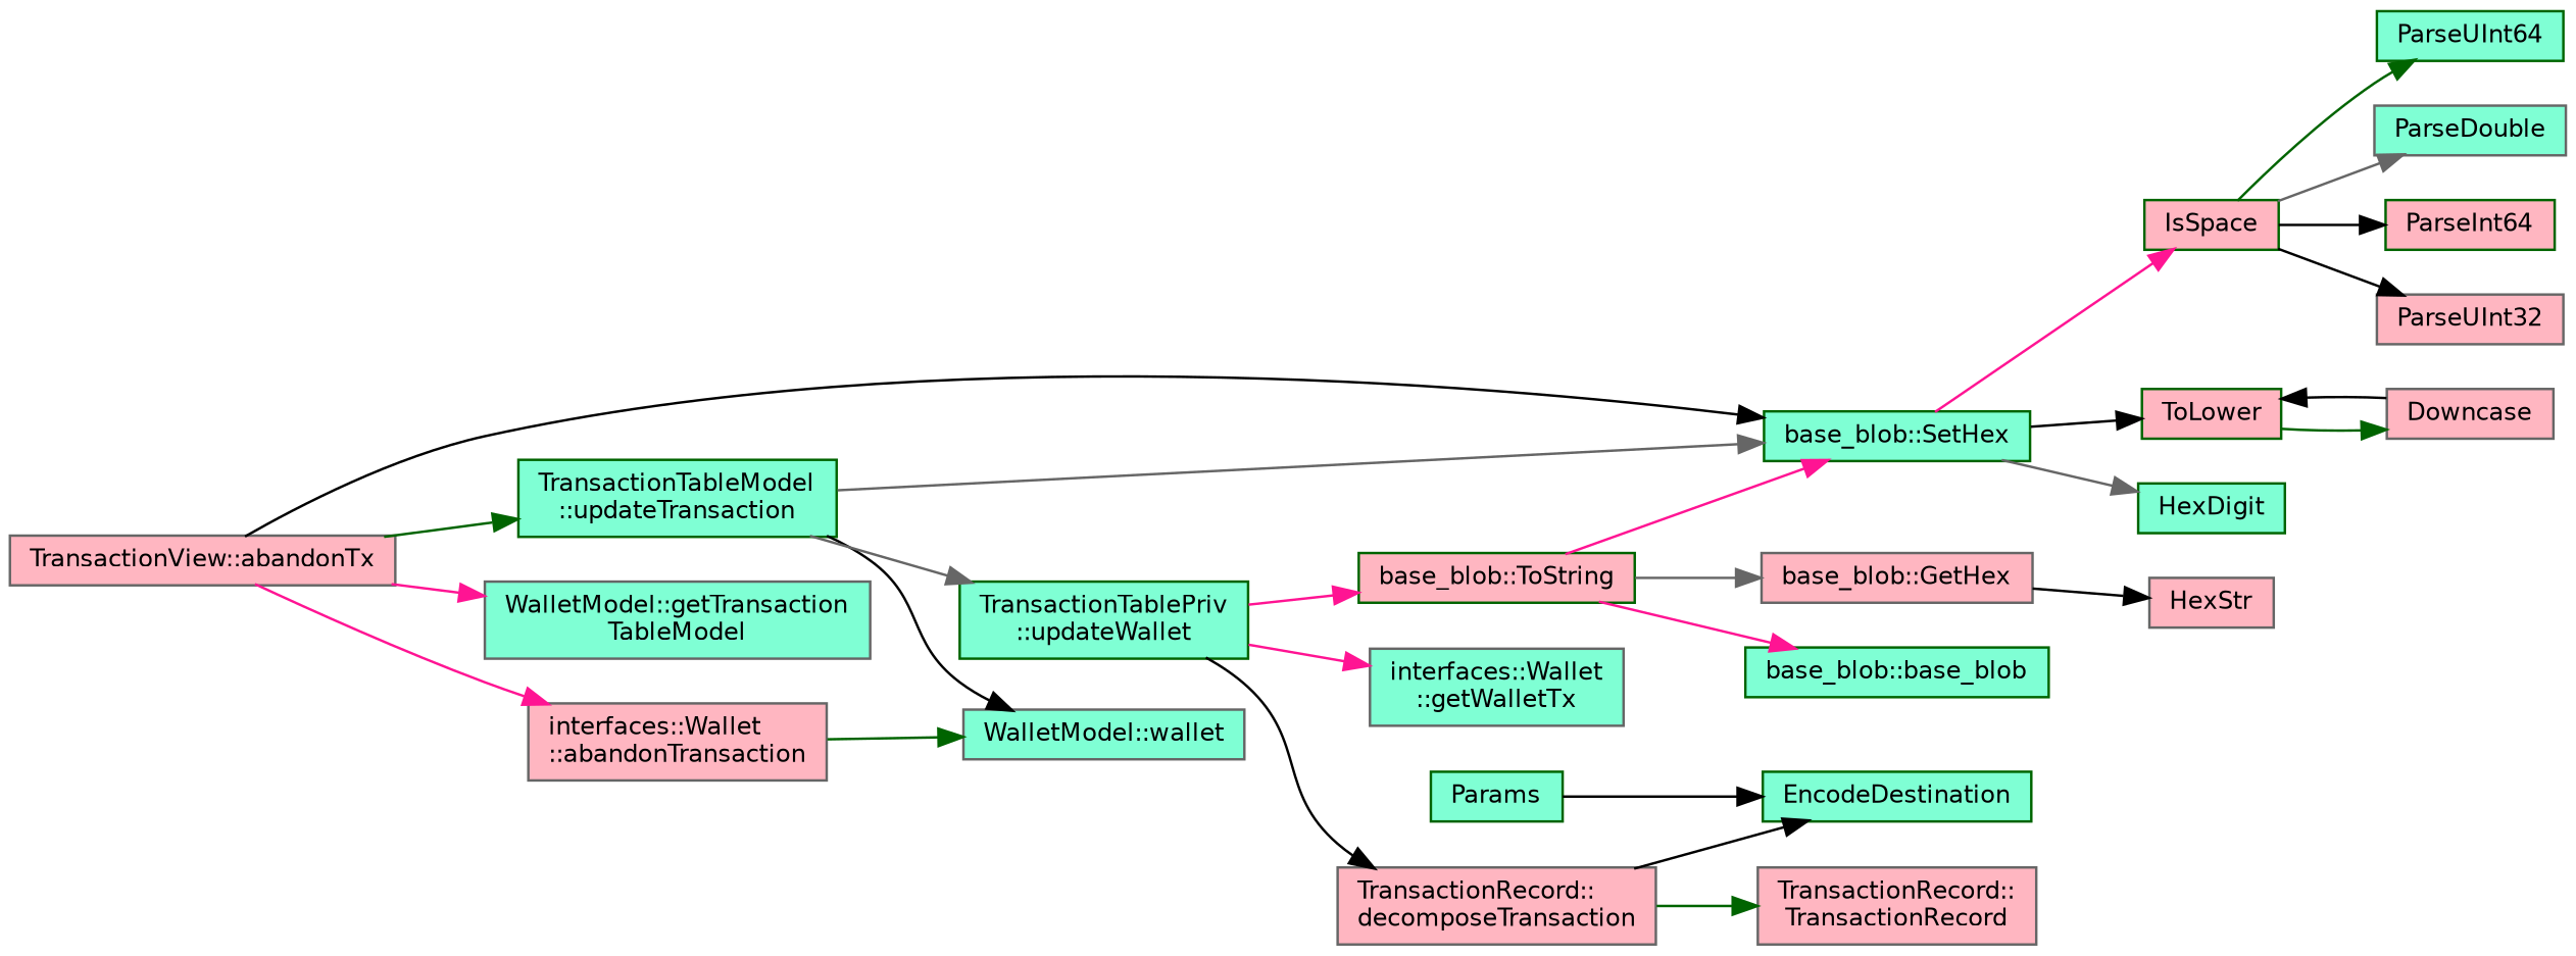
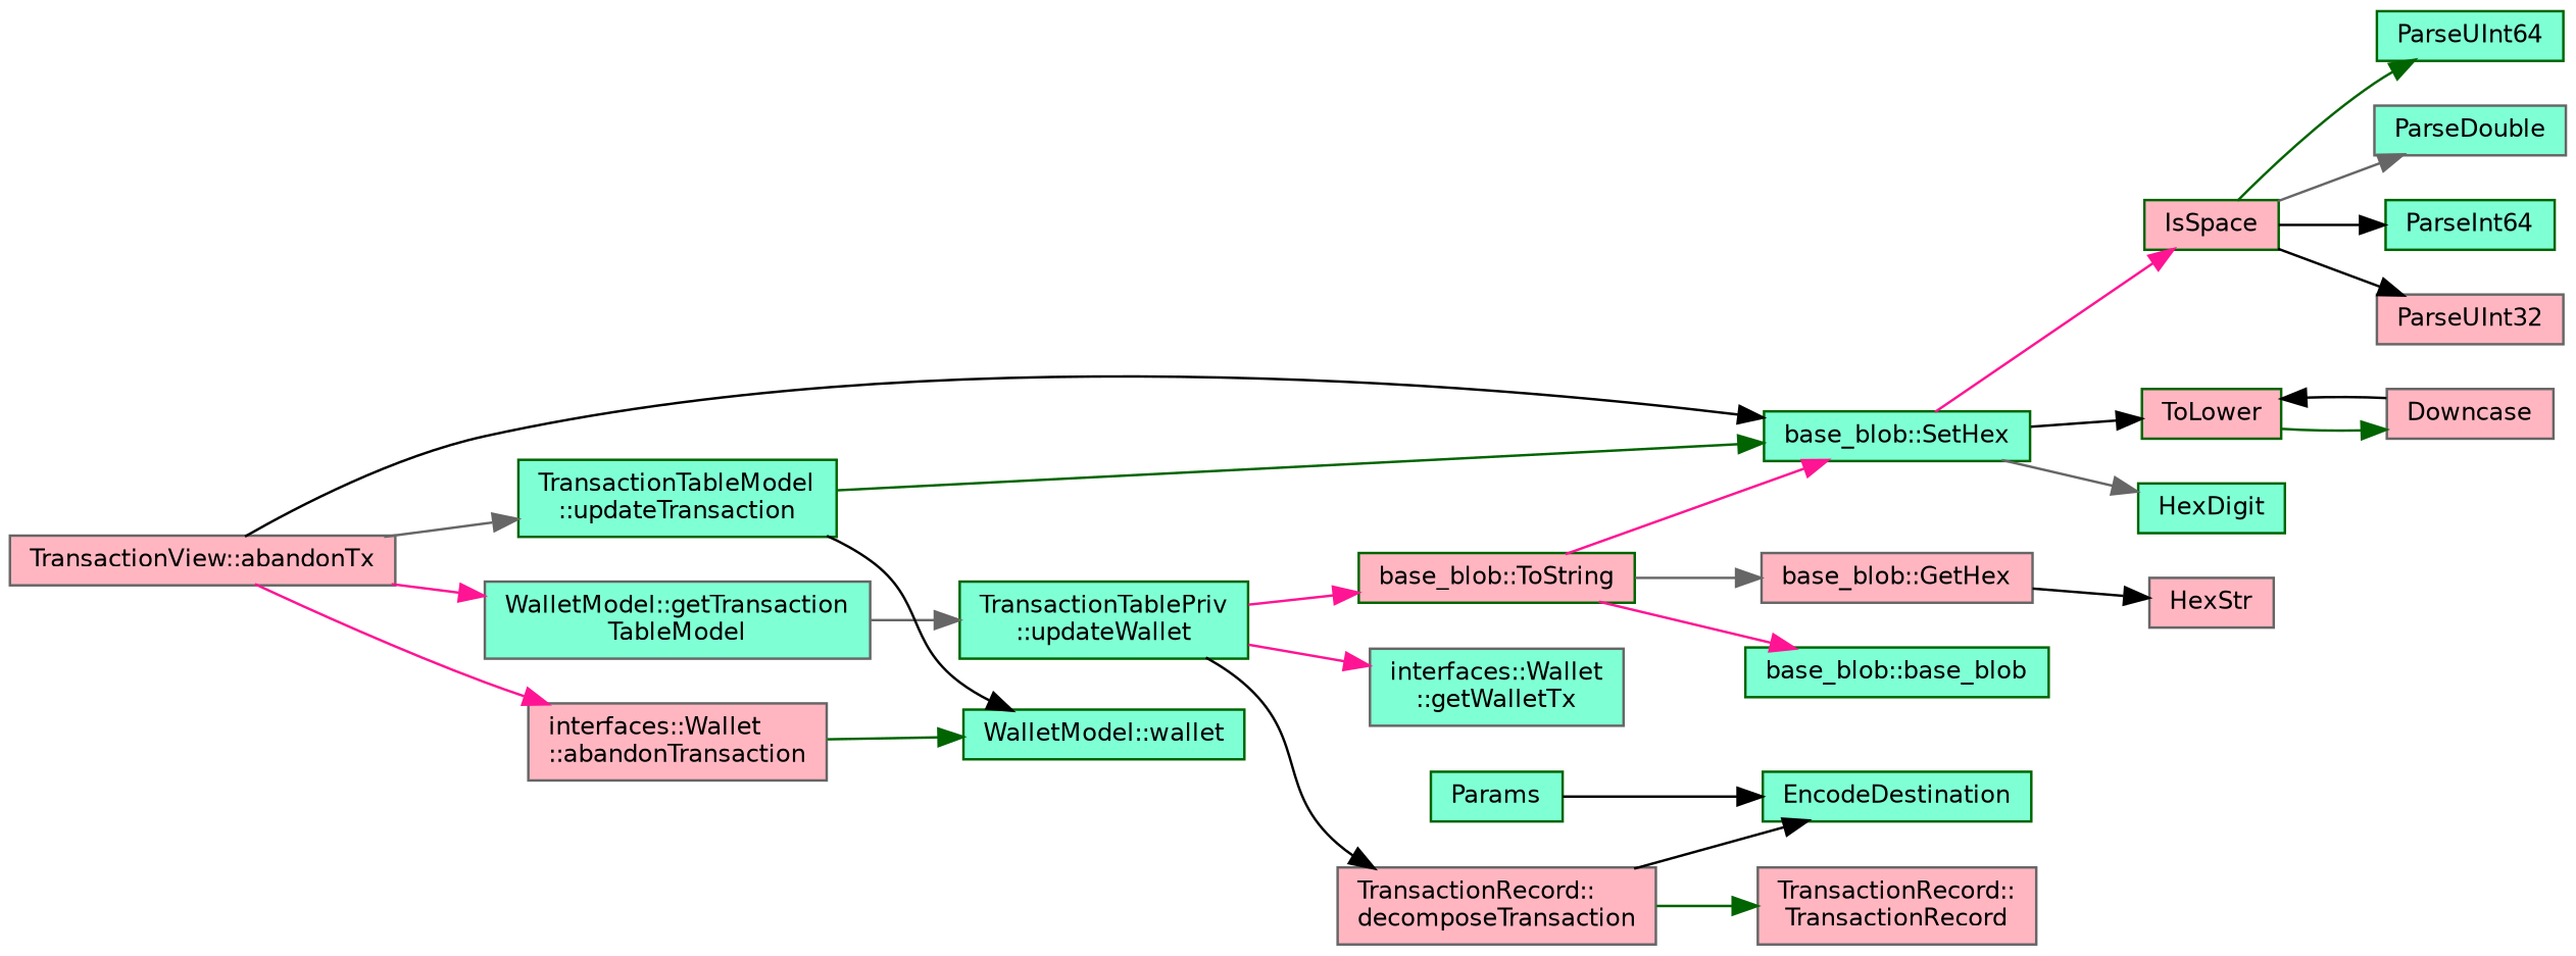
  digraph {
    fontname="DejaVu Sans"
    rankdir=LR
    node [color=darkgreen fillcolor=aquamarine fontname="DejaVu Sans" fontsize=10 shape=record style=filled]
    edge [color=black fontname="DejaVu Sans" fontsize=10 labelfontname=Helvetica labelfontsize=10 style=solid]
    n1 [color=gray40 fillcolor=lightpink fontcolor=black height=0.2 label="TransactionView::abandonTx" width=0.4]
    n2 [height=0.2 label="base_blob::SetHex" width=0.4]
    n3 [color=gray40 fillcolor=lightpink height=0.2 label="interfaces::Wallet\l::abandonTransaction" width=0.4]
    n4 [color=gray40 height=0.2 label="WalletModel::getTransaction\lTableModel" width=0.4]
    n5 [height=0.2 label="TransactionTableModel\l::updateTransaction" width=0.4]
    n6 [fillcolor=lightpink height=0.2 label=IsSpace width=0.4]
    n7 [fillcolor=lightpink height=0.2 label=ToLower width=0.4]
    n8 [height=0.2 label=HexDigit width=0.4]
-   n9 [color=gray40 height=0.2 label="WalletModel::wallet" width=0.4]
+   n9 [height=0.2 label="WalletModel::wallet" width=0.4]
    n10 [height=0.2 label="TransactionTablePriv\l::updateWallet" width=0.4]
-   n11 [fillcolor=lightpink height=0.2 label=ParseInt64 width=0.4]
+   n11 [height=0.2 label=ParseInt64 width=0.4]
    n12 [color=gray40 fillcolor=lightpink height=0.2 label=ParseUInt32 width=0.4]
    n13 [height=0.2 label=ParseUInt64 width=0.4]
    n14 [color=gray40 height=0.2 label=ParseDouble width=0.4]
    n15 [color=gray40 fillcolor=lightpink height=0.2 label=Downcase width=0.4]
    n16 [fillcolor=lightpink height=0.2 label="base_blob::ToString" width=0.4]
    n17 [color=gray40 height=0.2 label="interfaces::Wallet\l::getWalletTx" width=0.4]
    n18 [color=gray40 fillcolor=lightpink height=0.2 label="TransactionRecord::\ldecomposeTransaction" width=0.4]
    n19 [height=0.2 label="base_blob::base_blob" width=0.4]
    n20 [color=gray40 fillcolor=lightpink height=0.2 label="base_blob::GetHex" width=0.4]
    n21 [height=0.2 label=EncodeDestination width=0.4]
    n22 [color=gray40 fillcolor=lightpink height=0.2 label="TransactionRecord::\lTransactionRecord" width=0.4]
    n23 [color=gray40 fillcolor=lightpink height=0.2 label=HexStr width=0.4]
    n24 [height=0.2 label=Params width=0.4]
    n1 -> n2
    n1 -> n3 [color=deeppink]
    n1 -> n4 [color=deeppink]
-   n1 -> n5 [color=darkgreen]
+   n1 -> n5 [color=gray40]
    n2 -> n6 [color=deeppink]
    n2 -> n7
    n2 -> n8 [color=gray40]
    n3 -> n9 [color=darkgreen]
-   n5 -> n2 [color=gray40]
+   n5 -> n2 [color=darkgreen]
    n5 -> n9
-   n5 -> n10 [color=gray40]
+   n4 -> n10 [color=gray40]
    n6 -> n11
    n6 -> n12
    n6 -> n13 [color=darkgreen]
    n6 -> n14 [color=gray40]
    n7 -> n15 [color=darkgreen]
    n10 -> n16 [color=deeppink]
    n10 -> n17 [color=deeppink]
    n10 -> n18
    n15 -> n7
    n16 -> n2 [color=deeppink]
    n16 -> n19 [color=deeppink]
    n16 -> n20 [color=gray40]
    n18 -> n21
    n18 -> n22 [color=darkgreen]
    n20 -> n23
    n24 -> n21
  }
